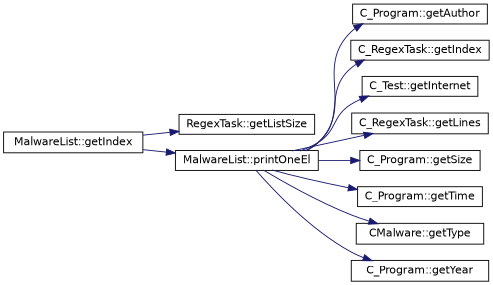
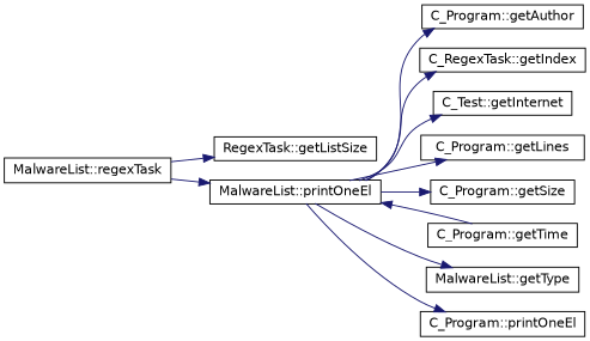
  digraph {
    rankdir=LR
    node [color=black fillcolor=white fontname=Helvetica fontsize=12 shape=record style=filled]
    edge [color=midnightblue fontname=Helvetica fontsize=12 labelfontname=Helvetica labelfontsize=12 style=solid]
-   n1 [height=0.2 label="MalwareList::getIndex" width=0.4]
+   n1 [height=0.2 label="MalwareList::regexTask" width=0.4]
    n2 [height=0.2 label="RegexTask::getListSize" width=0.4]
    n3 [height=0.2 label="MalwareList::printOneEl" width=0.4]
    n4 [height=0.2 label="C_Program::getAuthor" width=0.4]
    n5 [height=0.2 label="C_RegexTask::getIndex" width=0.4]
    n6 [height=0.2 label="C_Test::getInternet" width=0.4]
-   n7 [height=0.2 label="C_RegexTask::getLines" width=0.4]
+   n7 [height=0.2 label="C_Program::getLines" width=0.4]
    n8 [height=0.2 label="C_Program::getSize" width=0.4]
    n9 [height=0.2 label="C_Program::getTime" width=0.4]
-   n10 [height=0.2 label="CMalware::getType" width=0.4]
-   n11 [height=0.2 label="C_Program::getYear" width=0.4]
+   n10 [height=0.2 label="MalwareList::getType" width=0.4]
+   n11 [height=0.2 label="C_Program::printOneEl" width=0.4]
    n1 -> n2
    n1 -> n3
    n3 -> n4
    n3 -> n5
    n3 -> n6
    n3 -> n7
    n3 -> n8
-   n3 -> n9
+   n9 -> n3
    n3 -> n10
    n3 -> n11
  }
